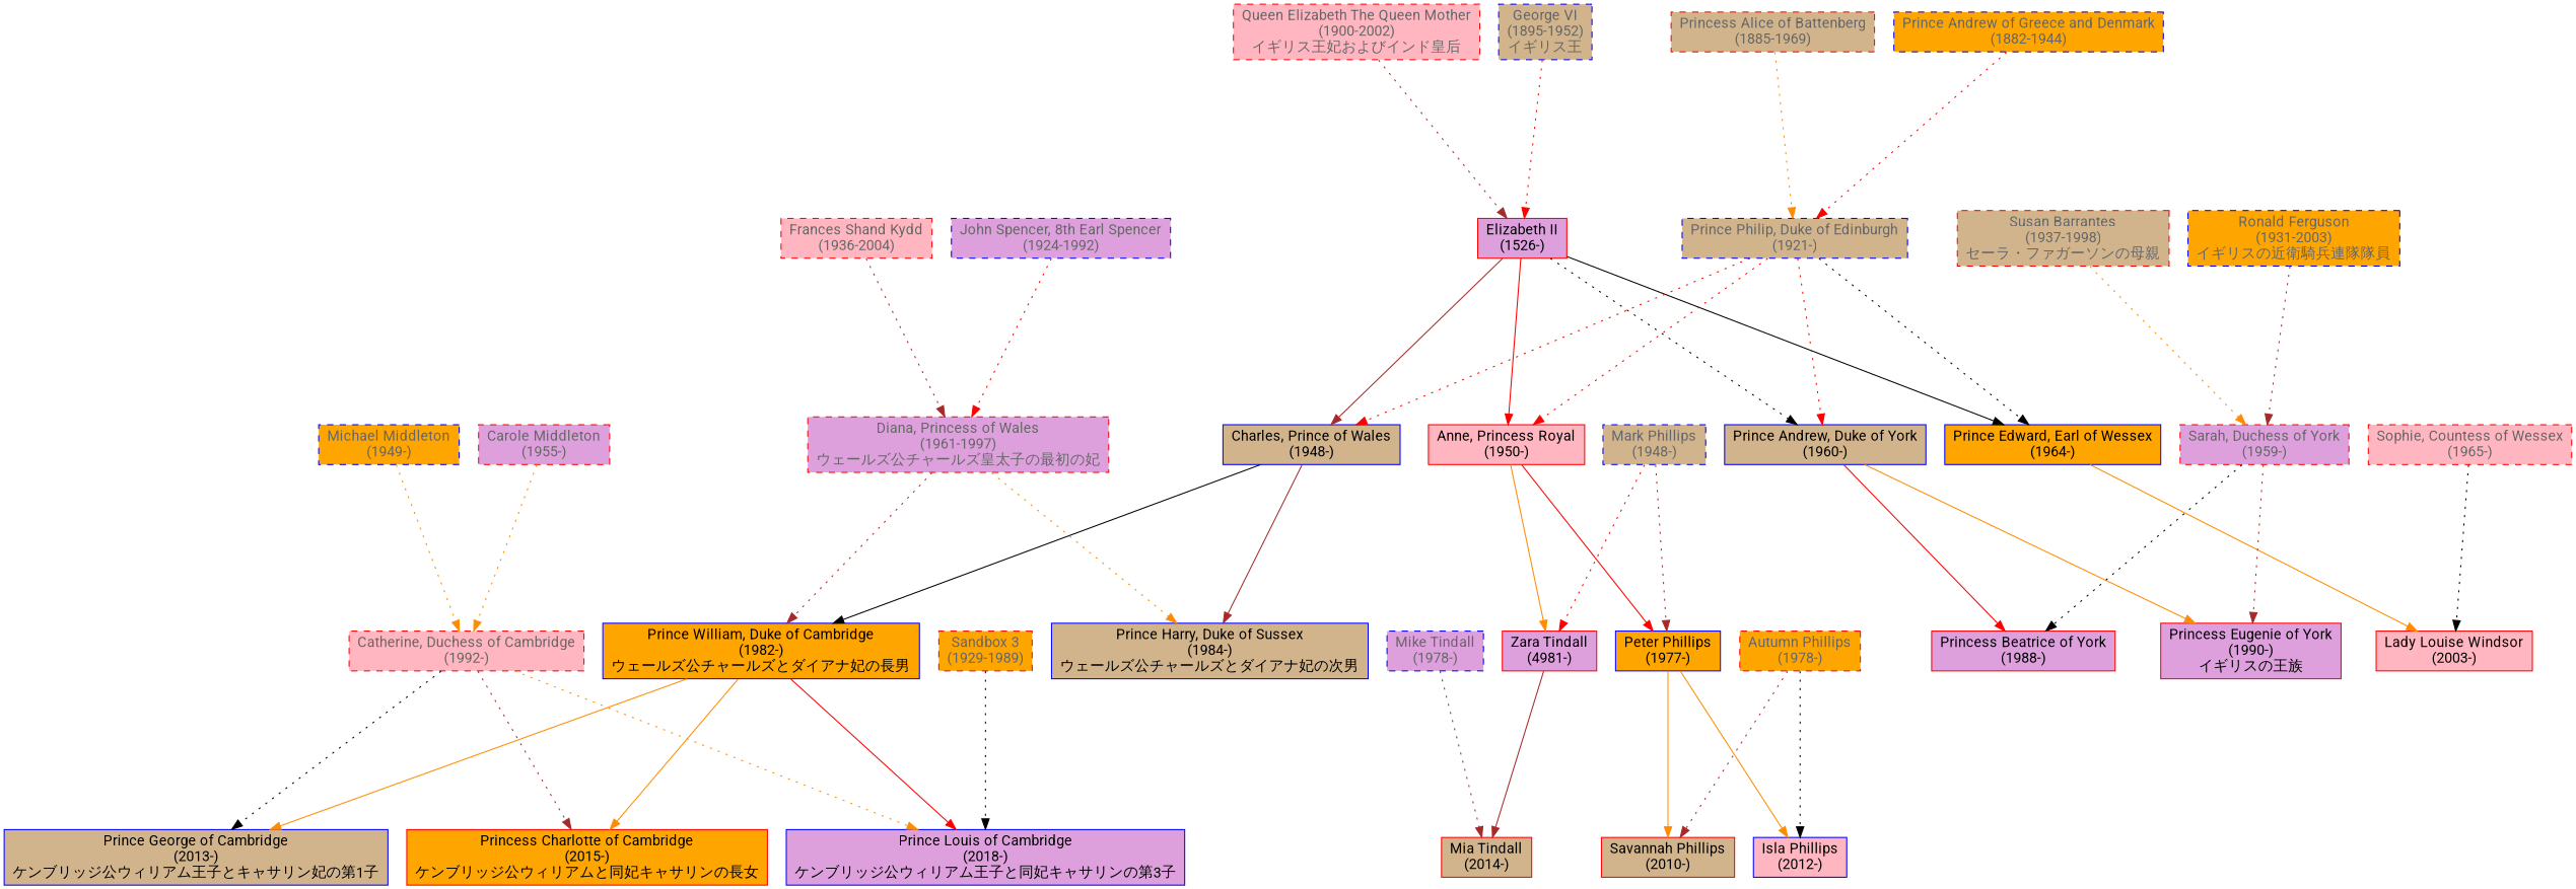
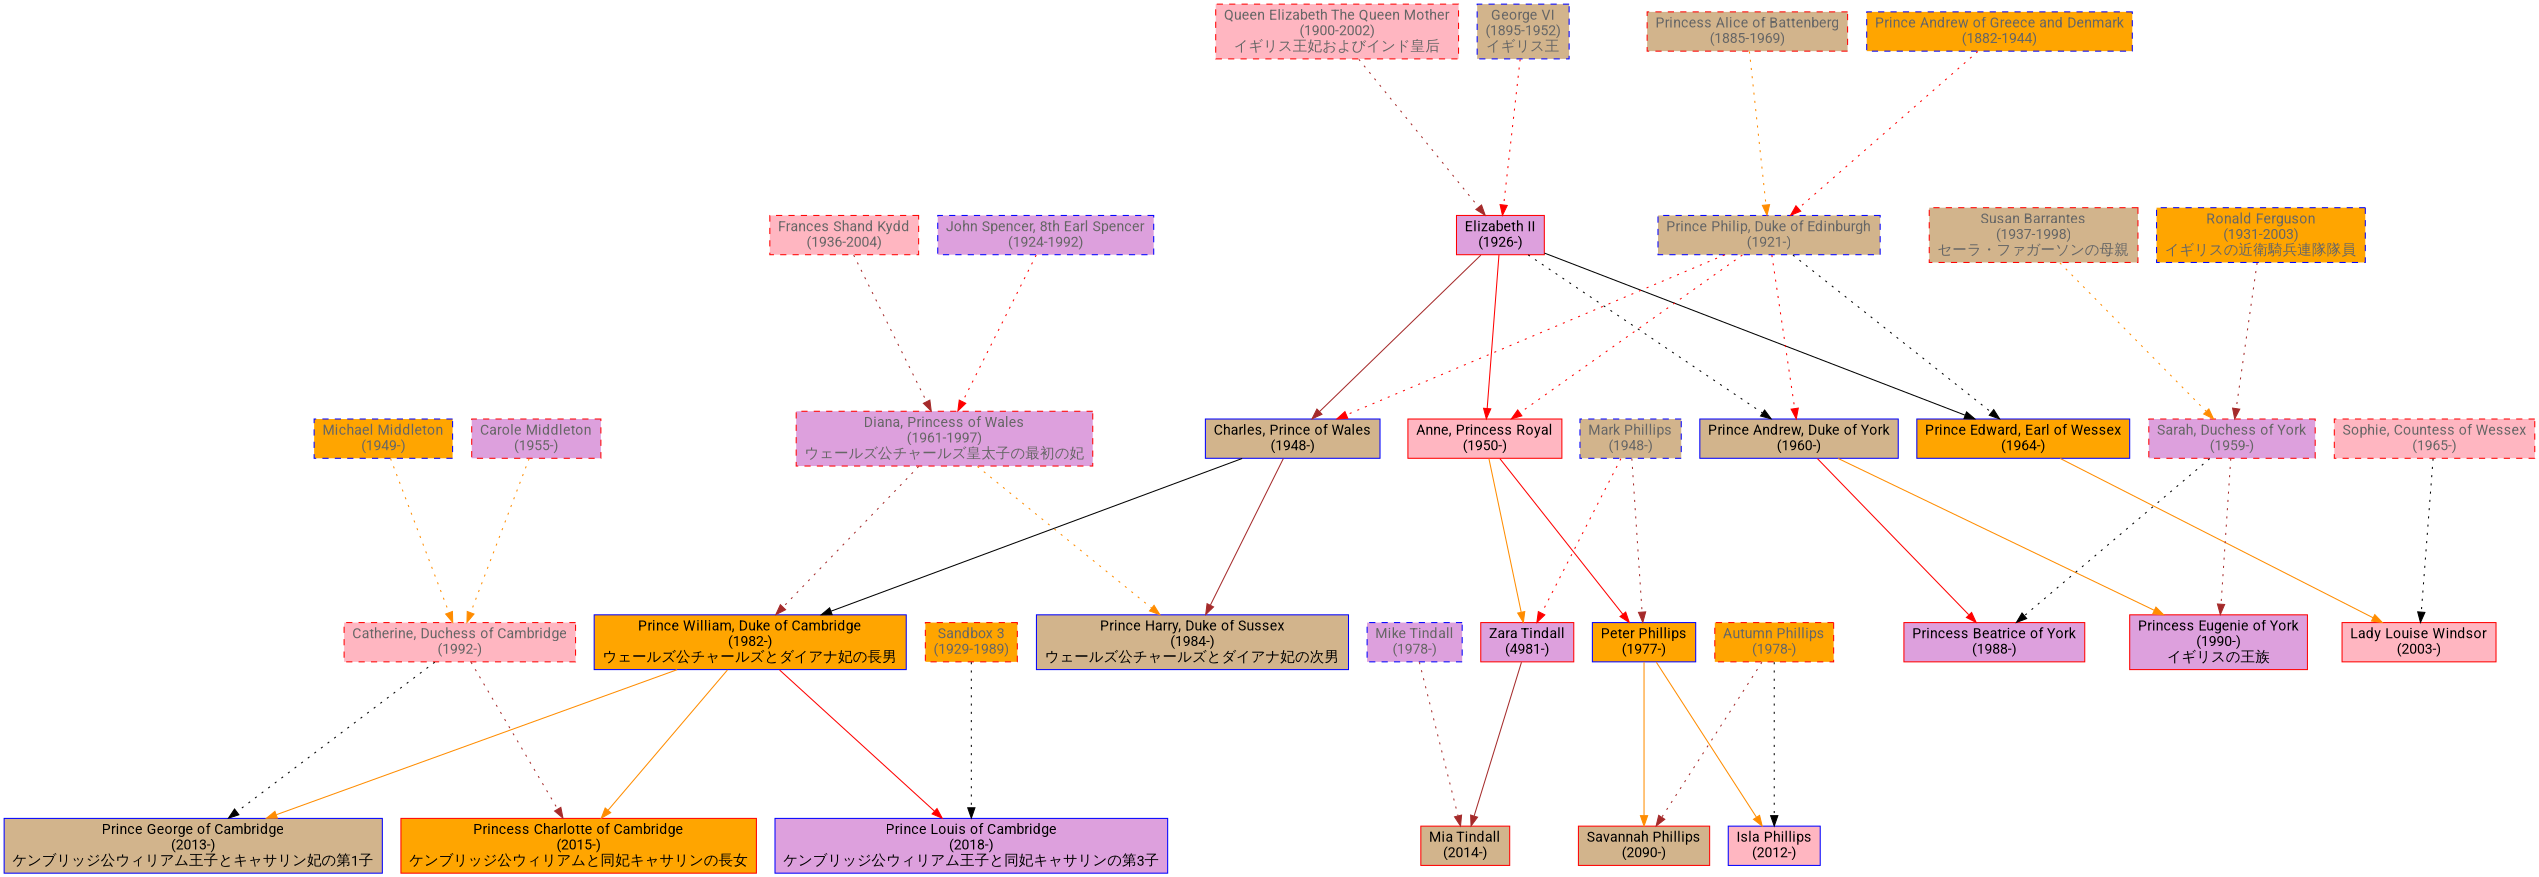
  digraph {
    fontname=Roboto
    ranksep=2
    node [color=red fillcolor=tan fontcolor="#666666" fontname=Roboto shape=box style="dashed,filled"]
    edge [color=darkorange fontname=Roboto style=dotted]
    n1 [fillcolor=lightpink label="Catherine, Duchess of Cambridge\n(1992-)\n"]
    n2 [color=blue label="Prince George of Cambridge\n(2013-)\nケンブリッジ公ウィリアム王子とキャサリン妃の第1子" style=filled fontcolor=""]
    n3 [fillcolor=orange label="Princess Charlotte of Cambridge\n(2015-)\nケンブリッジ公ウィリアムと同妃キャサリンの長女" style=filled fontcolor=""]
    n4 [color=blue fillcolor=plum label="Prince Louis of Cambridge\n(2018-)\nケンブリッジ公ウィリアム王子と同妃キャサリンの第3子" style=filled fontcolor=""]
    n5 [fillcolor=lightpink label="Queen Elizabeth The Queen Mother\n(1900-2002)\nイギリス王妃およびインド皇后"]
-   n6 [fillcolor=plum label="Elizabeth II\n(1526-)\n" style=filled fontcolor=""]
+   n6 [fillcolor=plum label="Elizabeth II\n(1926-)\n" style=filled fontcolor=""]
    n7 [fillcolor=lightpink label="Anne, Princess Royal\n(1950-)\n" style=filled fontcolor=""]
    n8 [color=blue label="Prince Andrew, Duke of York\n(1960-)\n" style=filled fontcolor=""]
    n9 [color=blue fillcolor=orange label="Prince Edward, Earl of Wessex\n(1964-)\n" style=filled fontcolor=""]
    n10 [color=blue label="Charles, Prince of Wales\n(1948-)\n" style=filled fontcolor=""]
    n11 [label="Princess Alice of Battenberg\n(1885-1969)\n"]
    n12 [color=blue label="Prince Philip, Duke of Edinburgh\n(1921-)\n"]
    n13 [color=blue fillcolor=plum label="Mike Tindall\n(1978-)\n"]
    n14 [label="Mia Tindall\n(2014-)\n" style=filled fontcolor=""]
    n15 [color=blue fillcolor=orange label="Michael Middleton\n(1949-)\n"]
    n16 [fillcolor=plum label="Carole Middleton\n(1955-)\n"]
    n17 [fillcolor=plum label="Zara Tindall\n(4981-)\n" style=filled fontcolor=""]
    n18 [color=blue fillcolor=orange label="Peter Phillips\n(1977-)\n" style=filled fontcolor=""]
-   n19 [label="Savannah Phillips\n(2010-)\n" style=filled fontcolor=""]
+   n19 [label="Savannah Phillips\n(2090-)\n" style=filled fontcolor=""]
    n20 [color=blue fillcolor=lightpink label="Isla Phillips\n(2012-)\n" style=filled fontcolor=""]
    n21 [color=blue label="Prince Harry, Duke of Sussex\n(1984-)\nウェールズ公チャールズとダイアナ妃の次男" style=filled fontcolor=""]
    n22 [fillcolor=plum label="Princess Beatrice of York\n(1988-)\n" style=filled fontcolor=""]
    n23 [fillcolor=plum label="Princess Eugenie of York\n(1990-)\nイギリスの王族" style=filled fontcolor=""]
    n24 [fillcolor=orange label="Sandbox 3\n(1929-1989)\n"]
    n25 [fillcolor=lightpink label="Lady Louise Windsor\n(2003-)\n" style=filled fontcolor=""]
    n26 [fillcolor=lightpink label="Sophie, Countess of Wessex\n(1965-)\n"]
    n27 [color=blue fillcolor=orange label="Prince Andrew of Greece and Denmark\n(1882-1944)\n"]
    n28 [fillcolor=lightpink label="Frances Shand Kydd\n(1936-2004)\n"]
    n29 [fillcolor=plum label="Diana, Princess of Wales\n(1961-1997)\nウェールズ公チャールズ皇太子の最初の妃"]
    n30 [color=blue fillcolor=orange label="Prince William, Duke of Cambridge\n(1982-)\nウェールズ公チャールズとダイアナ妃の長男" style=filled fontcolor=""]
    n31 [color=blue label="George VI\n(1895-1952)\nイギリス王"]
    n32 [label="Susan Barrantes\n(1937-1998)\nセーラ・ファガーソンの母親"]
    n33 [fillcolor=plum label="Sarah, Duchess of York\n(1959-)\n"]
    n34 [fillcolor=orange label="Autumn Phillips\n(1978-)\n"]
    n35 [color=blue label="Mark Phillips\n(1948-)\n"]
    n36 [color=blue fillcolor=plum label="John Spencer, 8th Earl Spencer\n(1924-1992)\n"]
    n37 [color=blue fillcolor=orange label="Ronald Ferguson\n(1931-2003)\nイギリスの近衛騎兵連隊隊員"]
    n1 -> n2 [color=black]
    n1 -> n3 [color=brown]
-   n1 -> n4
    n5 -> n6 [color=brown]
    n6 -> n7 [color=red style=""]
    n6 -> n8 [color=black]
    n6 -> n9 [color=black style=""]
    n6 -> n10 [color=brown style=""]
    n7 -> n17 [style=""]
    n7 -> n18 [color=red style=""]
    n8 -> n22 [color=red style=""]
    n8 -> n23 [style=""]
    n9 -> n25 [style=""]
    n10 -> n21 [color=brown style=""]
    n10 -> n30 [color=black style=""]
    n11 -> n12
    n12 -> n7 [color=red]
    n12 -> n8 [color=red]
    n12 -> n9 [color=black]
    n12 -> n10 [color=red]
    n13 -> n14 [color=brown]
    n15 -> n1
    n16 -> n1
    n17 -> n14 [color=brown style=""]
    n18 -> n19 [style=""]
    n18 -> n20 [style=""]
    n24 -> n4 [color=black]
    n26 -> n25 [color=black]
    n27 -> n12 [color=red]
    n28 -> n29 [color=brown]
    n29 -> n21
    n29 -> n30 [color=brown]
    n30 -> n2 [style=""]
    n30 -> n3 [style=""]
    n30 -> n4 [color=red style=""]
    n31 -> n6 [color=red]
    n32 -> n33
    n33 -> n22 [color=black]
    n33 -> n23 [color=brown]
    n34 -> n19 [color=brown]
    n34 -> n20 [color=black]
    n35 -> n17 [color=red]
    n35 -> n18 [color=brown]
    n36 -> n29 [color=red]
    n37 -> n33 [color=brown]
  }
